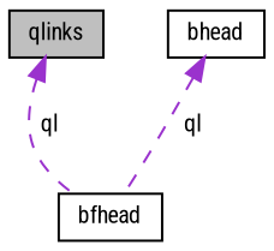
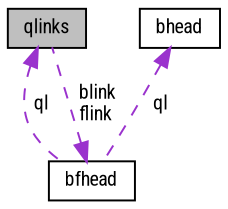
  digraph {
    fontname="Roboto Condensed"
    node [color=black fillcolor=white fontname="Roboto Condensed" fontsize=10 shape=record style=filled]
    edge [color=darkorchid3 dir=back fontname="Roboto Condensed" fontsize=10 labelfontname=Helvetica labelfontsize=10 style=dashed]
    n1 [fillcolor=grey75 fontcolor=black height=0.2 label=qlinks width=0.4]
    n2 [height=0.2 label=bfhead width=0.4]
    n3 [height=0.2 label=bhead width=0.4]
    n1 -> n2 [label=" ql"]
+   n2 -> n1 [label=" blink\nflink"]
    n3 -> n2 [label=" ql"]
  }
